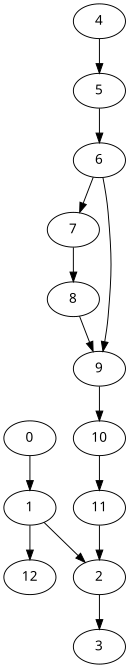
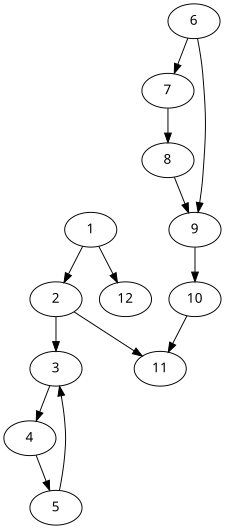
  digraph {
    fontname="Noto Sans"
    node [fontname="Noto Sans"]
    edge [fontname="Noto Sans"]
-   0
    1
    2
    12
    3
    4
    5
    6
    7
    9
    8
    10
    11
-   0 -> 1
    1 -> 2
    1 -> 12
    2 -> 3
+   3 -> 4
    4 -> 5
-   5 -> 6
+   5 -> 3
    6 -> 7
    6 -> 9
    7 -> 8
    9 -> 10
    8 -> 9
    10 -> 11
-   11 -> 2
+   2 -> 11
  }
